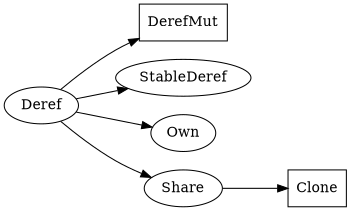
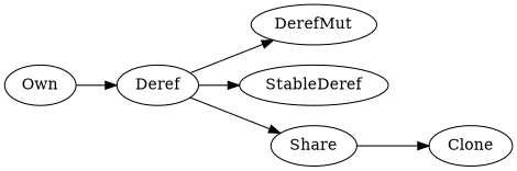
  digraph {
    rankdir=LR
    Deref [shape=ellipse]
-   DerefMut [shape=box]
+   DerefMut [shape=ellipse]
    StableDeref
    Own
    Share
-   Clone [shape=box]
+   Clone [shape=ellipse]
    Deref -> DerefMut
    Deref -> StableDeref
-   Deref -> Own
+   Own -> Deref
    Deref -> Share
    Share -> Clone
  }
